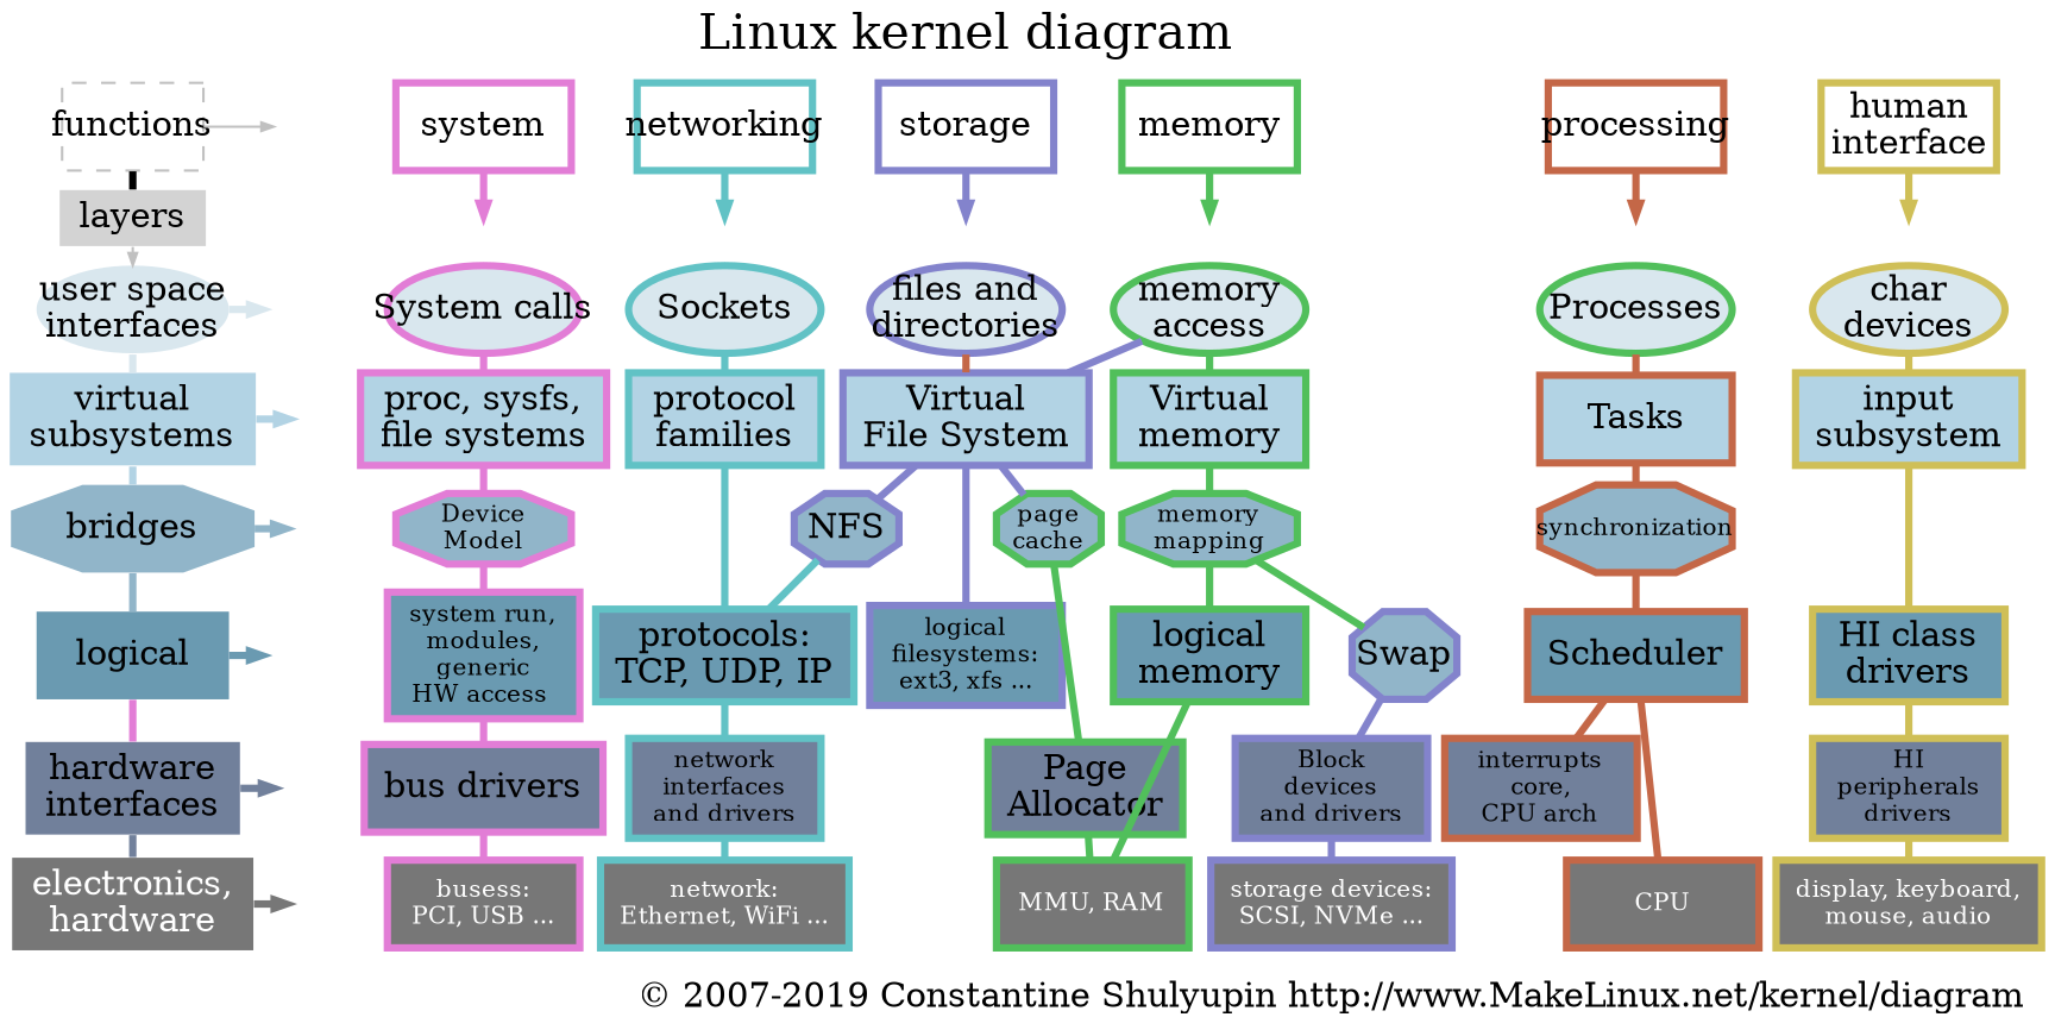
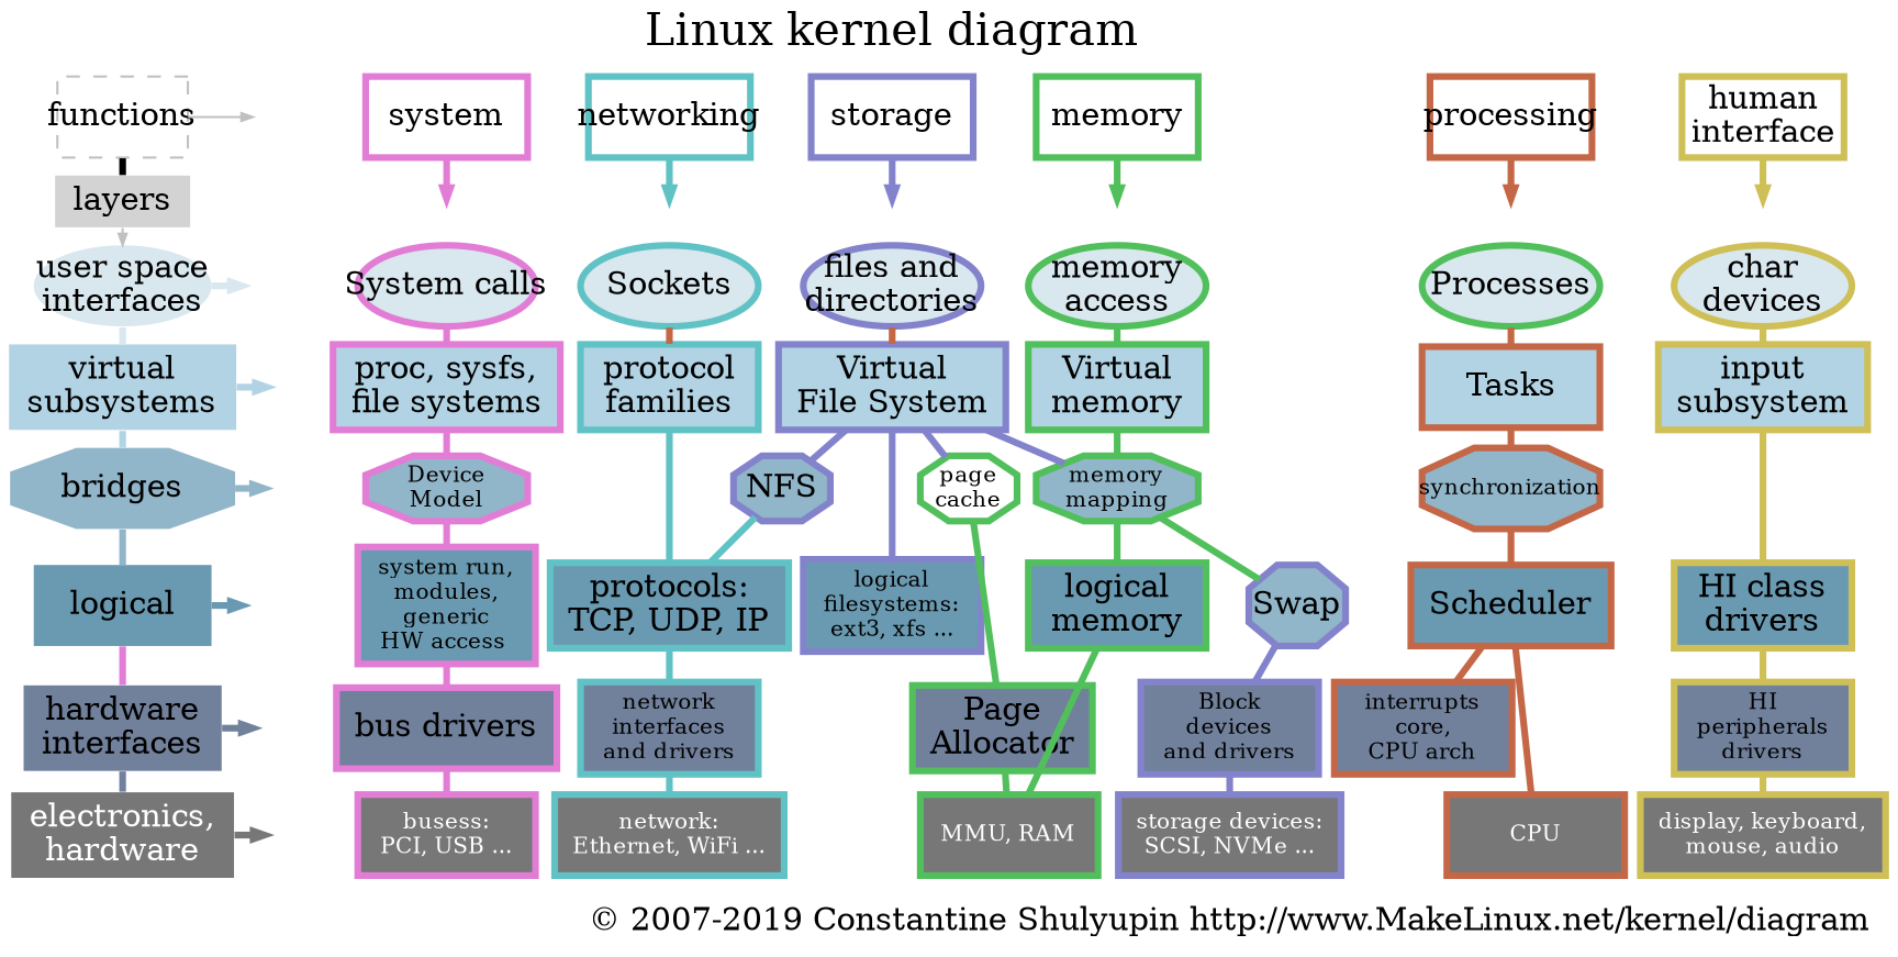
  digraph {
    newrank=true
    nodesep=0.1
    ranksep=0.1
    splines=false
    node [fixedsize=true style="filled,setlinewidth(3)" shape=box]
    edge [arrowhead=none arrowsize=0.5 style="filled,setlinewidth(3)" weight=10]
    usr_ [height=0.3 style=invis width=0.3 shape=""]
    functions_ [height=0.3 style=invis width=0.3 shape=""]
    D0 [height=0.3 style=invis width=0.3 shape=""]
    E0 [height=0.3 style=invis width=0.3 shape=""]
    F0 [height=0.3 style=invis width=0.3 shape=""]
    G0 [height=0.3 style=invis width=0.3 shape=""]
    H0 [height=0.3 style=invis width=0.3 shape=""]
    system_ [height=0.0 style=invis width=0.0 shape=""]
    networking_ [height=0.0 style=invis width=0.0 shape=""]
    storage_ [height=0.0 style=invis width=0.0 shape=""]
    memory_ [height=0.0 style=invis width=0.0 shape=""]
    processing_ [height=0.0 style=invis width=0.0 shape=""]
    HI_ [height=0.0 style=invis width=0.0 shape=""]
    system [color="#e27dd6ff" fillcolor=white height=0.5 row=func width=1]
    n15 [color="#e27dd6ff" fillcolor="#d9e7ee" height=0.5 label="System calls" row=usr shape=ellipse width=1.1]
    n16 [color="#e27dd6ff" fillcolor="#b2d3e4" height=0.5 label="proc, sysfs,\nfile systems" width=1.1 fixedsize=""]
    n17 [color="#e27dd6ff" fillcolor="#91b5c9" fontsize=10 height=0.4 label="Device\nModel" shape=octagon width=1]
    n18 [color="#e27dd6ff" fillcolor="#6a9ab1" fontsize=10 height=0.5 label="system run,\nmodules,\ngeneric\nHW access " width=1.1 fixedsize=""]
    n19 [color="#e27dd6ff" fillcolor="#71809b" height=0.5 label="bus drivers" width=1.1 fixedsize=""]
    n20 [color="#e27dd6ff" fillcolor="#777777" fontcolor=white fontsize=10 height=0.5 label="busess:\nPCI, USB ..." row=chip width=1.1 fixedsize=""]
    networking [color="#61c2c5" fillcolor=white height=0.5 row=func width=1]
    n22 [color="#61c2c5" fillcolor="#d9e7ee" height=0.5 label=Sockets row=usr shape=ellipse width=1.1]
    n23 [color="#61c2c5" fillcolor="#b2d3e4" height=0.5 label="protocol\nfamilies" width=1.1 fixedsize=""]
    n24 [color="#61c2c5" fillcolor="#6a9ab1" height=0.5 label="protocols:\nTCP, UDP, IP" width=1.1 fixedsize=""]
    n25 [color="#61c2c5" fillcolor="#71809b" fontsize=10 height=0.5 label="network\ninterfaces\nand drivers" width=1.1 fixedsize=""]
    n26 [color="#61c2c5" fillcolor="#777777" fontcolor=white fontsize=10 height=0.5 label="network:\nEthernet, WiFi ..." row=chip width=1.1 fixedsize=""]
    n27 [color="#8383cc" fillcolor="#91b5c9" height=0.4 label=NFS shape=octagon width=0.6]
    storage [color="#8383cc" fillcolor=white height=0.5 row=func width=1]
    n29 [color="#8383cc" fillcolor="#d9e7ee" height=0.5 label="files and\ndirectories" row=usr shape=ellipse width=1.1]
    n30 [color="#8383cc" fillcolor="#b2d3e4" height=0.5 label="Virtual\nFile System" width=1.1 fixedsize=""]
    n31 [color="#8383cc" fillcolor="#6a9ab1" fontsize=10 height=0.5 label="logical\nfilesystems:\next3, xfs ..." width=1.1 fixedsize=""]
-   n32 [color="#51bf5b" fillcolor="#91b5c9" fontsize=10 height=0.4 label="page\ncache" shape=octagon width=0.6]
+   n32 [color="#51bf5b" fillcolor=white fontsize=10 height=0.4 label="page\ncache" shape=octagon width=0.6]
    n33 [color="#51bf5b" fillcolor="#91b5c9" fontsize=10 height=0.4 label="memory\nmapping" shape=octagon width=1]
    n34 [color="#8383cc" fillcolor="#71809b" fontsize=10 height=0.5 label="Block\ndevices\nand drivers" width=1.1 fixedsize=""]
    n35 [color="#51bf5b" fillcolor="#71809b" height=0.5 label="Page\nAllocator" width=1.1 fixedsize=""]
    n36 [color="#8383cc" fillcolor="#777777" fontcolor=white fontsize=10 height=0.5 label="storage devices:\nSCSI, NVMe ..." row=chip width=1.1 fixedsize=""]
    n37 [color="#8383cc" fillcolor="#91b5c9" height=0.5 label=Swap shape=octagon width=0.6]
    processing [color="#c46747" fillcolor=white height=0.5 row=func width=1]
    n39 [color="#51bf5b" fillcolor="#d9e7ee" height=0.5 label=Processes row=usr shape=ellipse width=1.1]
    Tasks [color="#c46747" fillcolor="#b2d3e4" height=0.5 width=1.1 fixedsize=""]
    n41 [color="#c46747" fillcolor="#91b5c9" fontsize=10 height=0.5 label=synchronization shape=octagon width=1.1]
    n42 [color="#c46747" fillcolor="#6a9ab1" height=0.5 label=Scheduler width=1.1 fixedsize=""]
    n43 [color="#c46747" fillcolor="#71809b" fontsize=10 height=0.5 label="interrupts\ncore,\nCPU arch" width=1.1 fixedsize=""]
    CPU [color="#c46747" fillcolor="#777777" fontcolor=white fontsize=10 height=0.5 row=chip width=1.1 fixedsize=""]
    n45 [color="#cfbf57ff" fillcolor=white height=0.5 label="human\ninterface" row=func width=1]
    n46 [color="#cfbf57ff" fillcolor="#d9e7ee" height=0.5 label="char\ndevices" row=usr shape=ellipse width=1.1]
    n47 [color="#cfbf57ff" fillcolor="#b2d3e4" height=0.5 label="input\nsubsystem" width=1.1 fixedsize=""]
    n48 [color="#cfbf57ff" fillcolor="#6a9ab1" height=0.5 label="HI class\ndrivers" width=1.1 fixedsize=""]
    n49 [color="#cfbf57ff" fillcolor="#71809b" fontsize=10 height=0.5 label="HI\nperipherals\ndrivers" width=1.1 fixedsize=""]
    n50 [color="#cfbf57ff" fillcolor="#777777" fontcolor=white fontsize=10 height=0.5 label="display, keyboard,\nmouse, audio" row=chip width=1.1 fixedsize=""]
    functions [color=gray fillcolor=gray height=0.5 row=func style=dashed width=0.8]
    layers [fillcolor=lightgray height=0.1 style="filled,setlinewidth(0)" width=0.5 fixedsize=""]
    n53 [fillcolor="#d9e7eeff" height=0.5 label="user space\ninterfaces" row=usr shape=ellipse style="filled,setlinewidth(0)" width=1.1]
    n54 [fillcolor="#b2d3e4" height=0.5 label="virtual\nsubsystems" style="filled,setlinewidth(0)" width=1.1 fixedsize=""]
    bridges [fillcolor="#91b5c9" height=0.5 shape=octagon style="filled,setlinewidth(0)" width=1.1 fixedsize=""]
    logical [fillcolor="#6a9ab1" height=0.5 style="filled,setlinewidth(0)" width=1.1 fixedsize=""]
    n57 [fillcolor="#71809b" height=0.5 label="hardware\ninterfaces" style="filled,setlinewidth(0)" width=1.1 fixedsize=""]
    n58 [fillcolor="#777777" fontcolor=white height=0.5 label="electronics,\nhardware" row=chip style="filled,setlinewidth(0)" width=1.1 fixedsize=""]
    n59 [color="#51bf5b" fillcolor="#6a9ab1" height=0.5 label="logical\nmemory" width=1.1 fixedsize=""]
    n60 [color="#51bf5b" fillcolor="#777777" fontcolor=white fontsize=10 height=0.5 label="MMU, RAM" row=chip width=1.1 fixedsize=""]
    memory [color="#51bf5b" fillcolor=white height=0.5 row=func width=1]
    n62 [color="#51bf5b" fillcolor="#d9e7ee" height=0.5 label="memory\naccess" row=usr shape=ellipse width=1.1]
    n63 [color="#51bf5b" fillcolor="#b2d3e4" height=0.5 label="Virtual\nmemory" width=1.1 fixedsize=""]
    n64 [height=0.3 label="© 2007-2019 Constantine Shulyupin http://www.MakeLinux.net/kernel/diagram" shape=plaintext width=1.1 fixedsize="" style=""]
    n65 [fontsize=20 height=0.3 label="Linux kernel diagram" shape=plain width=1.1 fixedsize="" style=""]
    subgraph sub_1 {
      usr_
      functions_
      D0
      E0
      F0
      G0
      H0
    }
    subgraph sub_2 {
      row=subfunc
      system_
      networking_
      storage_
      memory_
      processing_
      HI_
    }
    subgraph sub_3 {
      subgraph sub_4 {
        system_
        system
        n15
        n16
        n17
        n18
        n19
        n20
      }
      subgraph sub_5 {
        networking_
        networking
        n22
        n23
        n24
        n25
        n26
        n27
      }
      subgraph sub_6 {
        storage_
        n27
        storage
        n29
        n30
        n31
        n32
        n33
        n34
        n35
        n36
        n37
      }
      subgraph sub_7 {
        processing_
        processing
        n39
        Tasks
        n41
        n42
        n43
        CPU
      }
      subgraph sub_8 {
        HI_
        n45
        n46
        n47
        n48
        n49
        n50
      }
      subgraph sub_9 {
        usr_
        D0
        E0
        F0
        G0
        H0
        functions
        layers
        n53
        n54
        bridges
        logical
        n57
        n58
      }
      subgraph sub_10 {
        memory_
        n32
        n33
        n35
        n37
        n59
        n60
        memory
        n62
        n63
      }
    }
    subgraph sub_11 {
      rank=same
      functions_
      system
      networking
      storage
      processing
      n45
      functions
      memory
    }
    subgraph sub_12 {
      rank=same
      usr_
      n15
      n22
      n29
      n39
      n46
      n53
      n62
    }
    subgraph sub_13 {
      system_
      networking_
      storage_
      memory_
      processing_
      HI_
      n15
      n22
      n29
      n39
      n46
      n62
    }
    subgraph sub_14 {
      rank=same
      D0
      n16
      n23
      n30
      Tasks
      n47
      n54
      n63
    }
    subgraph sub_15 {
      rank=same
      E0
      n17
      n27
      n33
      n41
      bridges
    }
    subgraph sub_16 {
      rank=same
      F0
      n18
      n24
      n31
      n42
      n48
      logical
      n59
    }
    subgraph sub_17 {
      rank=same
      G0
      n19
      n25
      n34
      n35
      n43
      n49
      n57
    }
    subgraph sub_18 {
      rank=same
      H0
      n20
      n26
      n36
      CPU
      n50
      n58
      n60
    }
    functions_ -> system [style=invis weight=1]
    system_ -> n15 [style=invis]
    networking_ -> n22 [style=invis]
    storage_ -> n29 [style=invis]
    memory_ -> n62 [style=invis]
    processing_ -> n39 [style=invis]
    HI_ -> n46 [style=invis]
    system -> system_ [color="#e27dd6ff" row=func arrowhead=""]
    system -> networking [style=invis weight=1]
    n15 -> n16 [color="#e27dd6ff"]
    n16 -> n17 [color="#e27dd6ff"]
    n17 -> n18 [color="#e27dd6ff"]
    n18 -> n19 [color="#e27dd6ff"]
    n19 -> n20 [color="#e27dd6ff"]
    networking -> networking_ [color="#61c2c5" row=func arrowhead=""]
    networking -> storage [style=invis weight=1]
-   n22 -> n23 [color="#61c2c5"]
+   n22 -> n23 [color="#c46747"]
    n23 -> n24 [color="#61c2c5"]
    n24 -> n25 [color="#61c2c5"]
    n25 -> n26 [color="#61c2c5"]
    n27 -> n24 [color="#61c2c5" weight=0]
    storage -> storage_ [color="#8383cc" row=func arrowhead=""]
    storage -> memory [style=invis weight=1]
    n29 -> n30 [color="#c46747"]
    n30 -> n27 [color="#8383cc" weight=0]
    n30 -> n31 [color="#8383cc"]
    n30 -> n32 [color="#8383cc" weight=0]
-   n30 -> n62 [color="#8383cc" weight=0]
+   n30 -> n33 [color="#8383cc" weight=0]
    n32 -> n35 [color="#51bf5b" weight=0]
    n33 -> n37 [color="#51bf5b" weight=0]
    n33 -> n59 [color="#51bf5b"]
    n34 -> n36 [color="#8383cc"]
    n35 -> n60 [color="#51bf5b"]
    n36 -> n64 [style=invis weight=""]
    n37 -> n34 [color="#8383cc" weight=0]
    processing -> processing_ [color="#c46747" row=func arrowhead=""]
    processing -> n45 [style=invis weight=1]
    n39 -> Tasks [color="#c46747"]
    Tasks -> n41 [color="#c46747"]
    n41 -> n42 [color="#c46747"]
    n42 -> n43 [color="#c46747"]
    n42 -> CPU [color="#c46747"]
    n45 -> HI_ [color="#cfbf57ff" row=func arrowhead=""]
    n46 -> n47 [color="#cfbf57ff"]
    n47 -> n48 [color="#cfbf57ff"]
    n48 -> n49 [color="#cfbf57ff"]
    n49 -> n50 [color="#cfbf57ff"]
    functions -> functions_ [color=gray arrowhead="" style="" weight=""]
    functions -> layers
    layers -> n53 [color=gray style="filled,setlinewidth(1)" arrowhead=""]
    n53 -> usr_ [color="#d9e7eeff" minlen=2 arrowhead=""]
    n53 -> n54 [color="#d9e7eeff"]
    n54 -> D0 [color="#b2d3e4" minlen=2 arrowhead=""]
    n54 -> bridges [color="#b2d3e4"]
    bridges -> E0 [color="#91b5c9" minlen=2 arrowhead="" weight=""]
    bridges -> logical [color="#91b5c9"]
    logical -> F0 [color="#6a9ab1" minlen=2 row=logical arrowhead="" weight=""]
    logical -> n57 [color="#e27dd6ff" row=logical]
    n57 -> G0 [color="#71809b" minlen=2 row=HWI arrowhead="" weight=""]
    n57 -> n58 [color="#71809b" row=HWI]
    n58 -> H0 [color="#777777" minlen=2 row=chip arrowhead="" weight=""]
    n59 -> n60 [color="#51bf5b"]
    memory -> memory_ [color="#51bf5b" row=func arrowhead=""]
    memory -> processing [style=invis weight=1]
    n62 -> n63 [color="#51bf5b"]
    n63 -> n33 [color="#51bf5b"]
    n65 -> storage [style=invis weight=1]
  }
